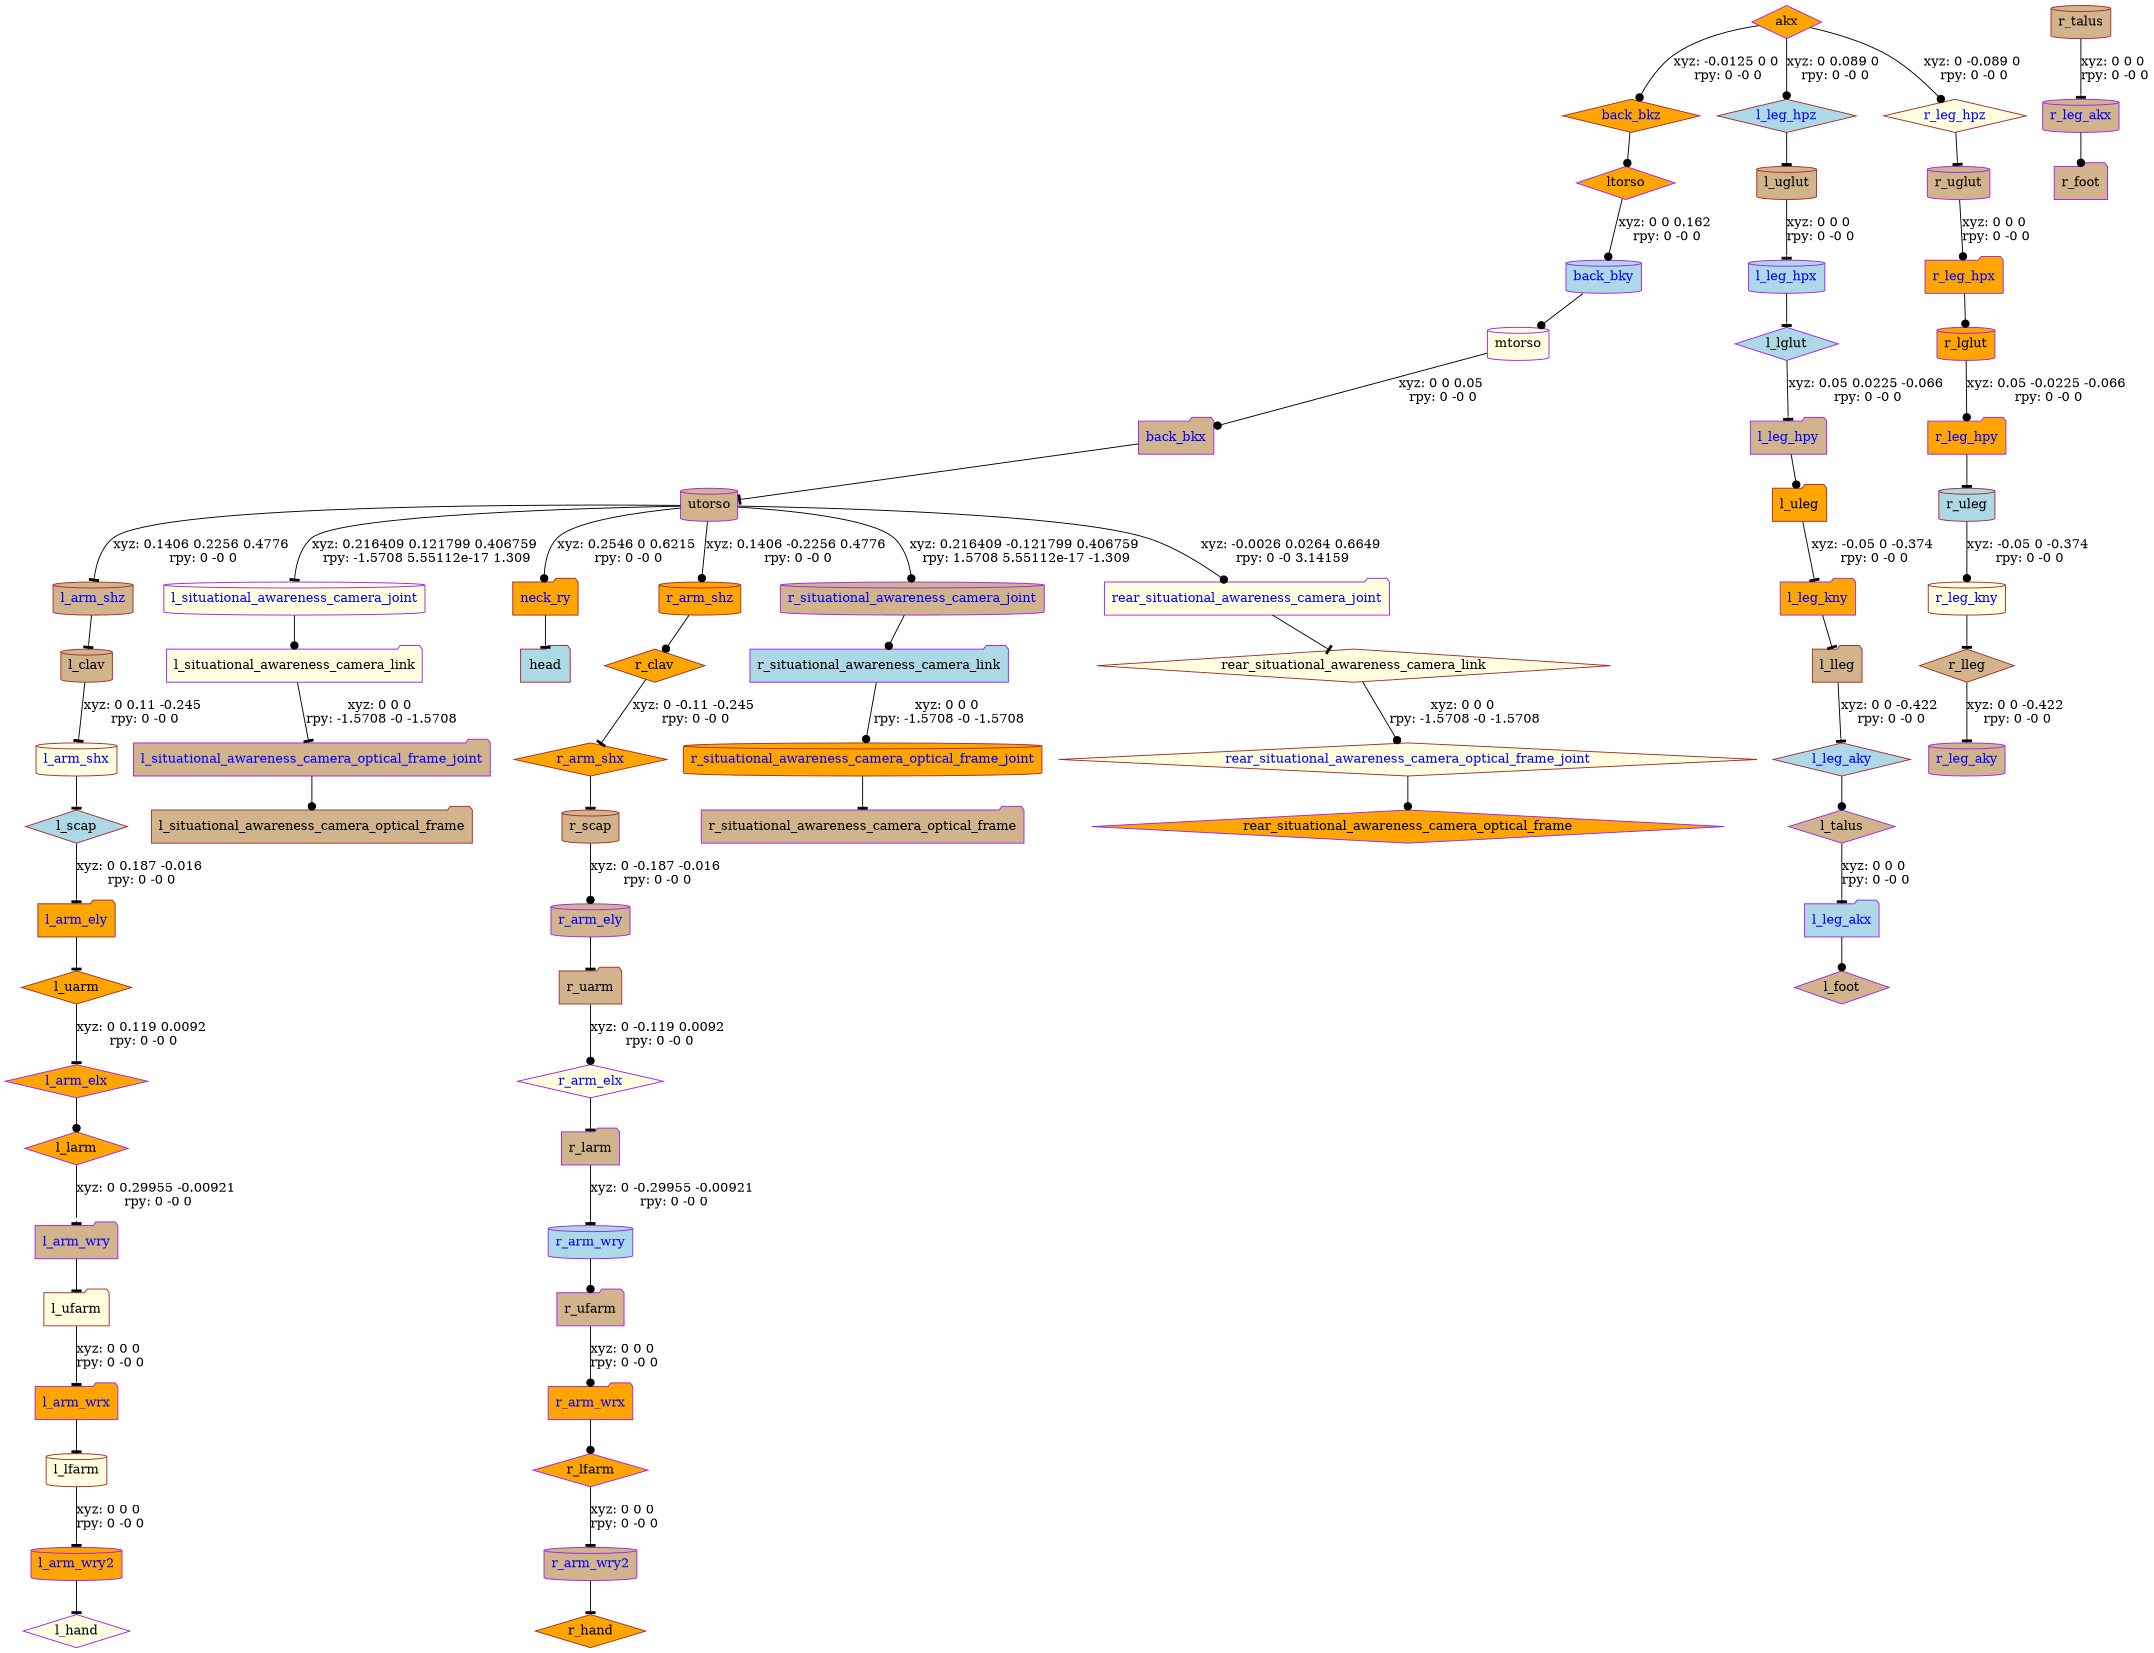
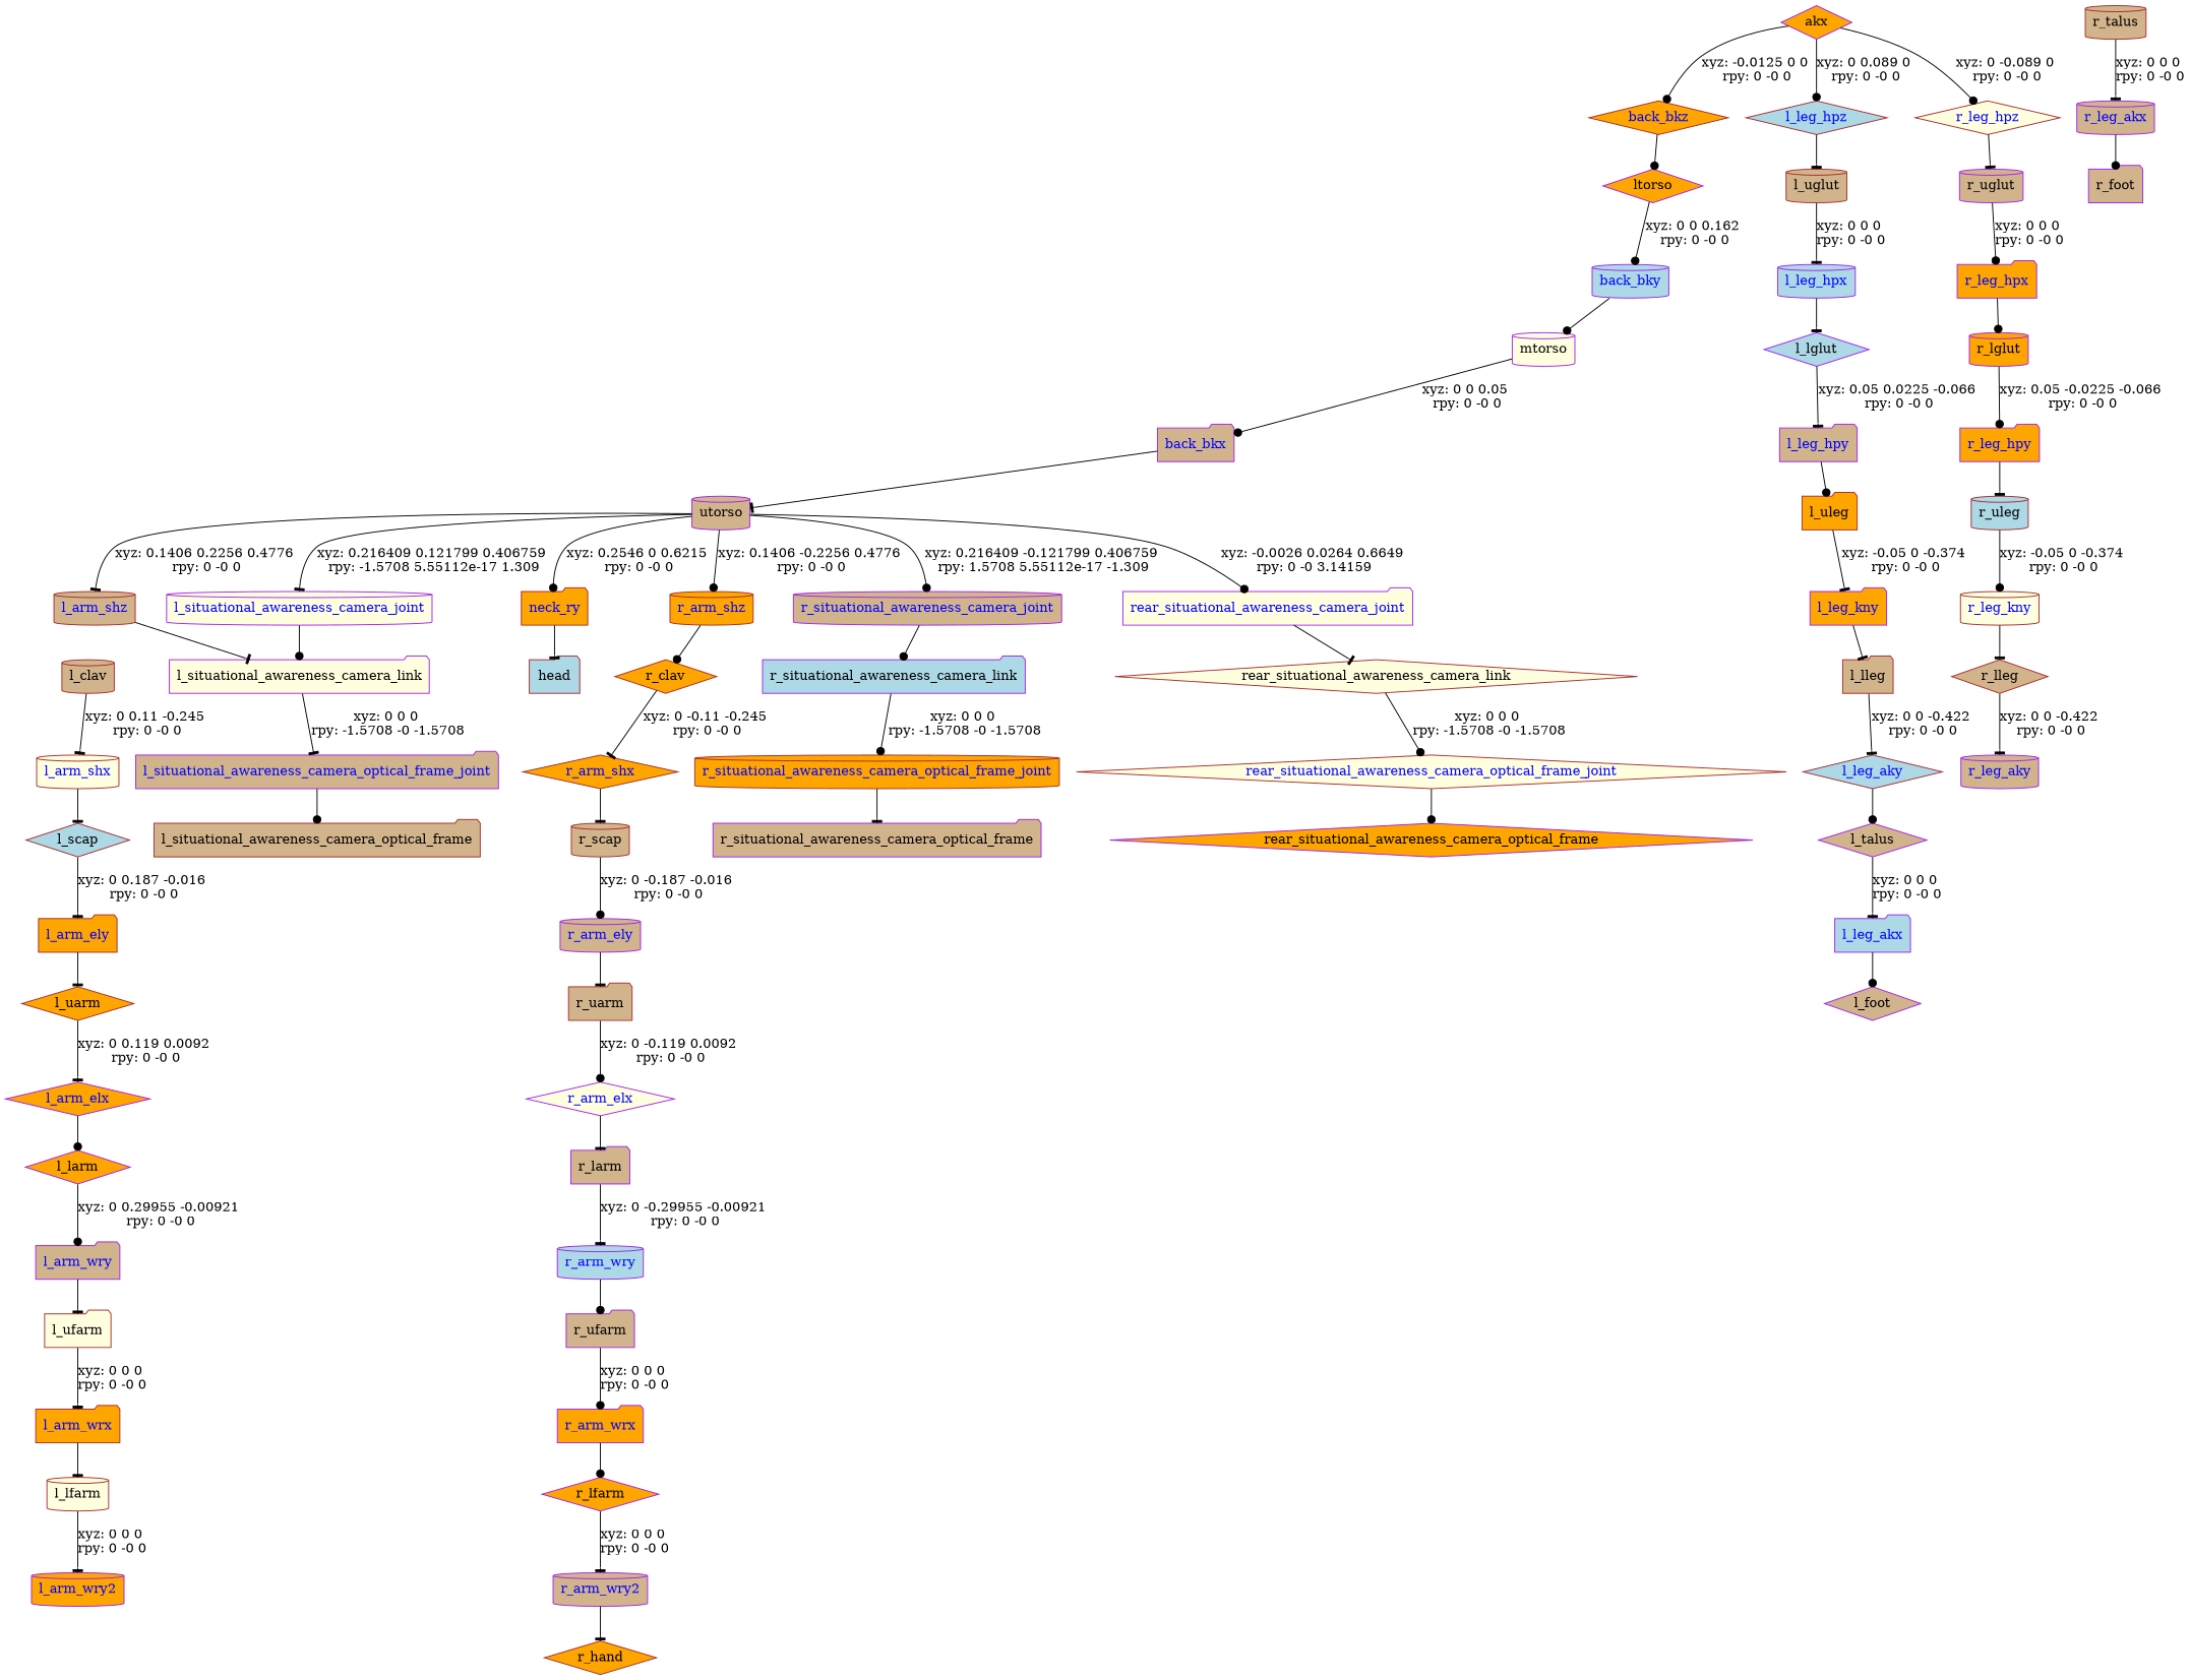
  digraph {
    node [color=purple fillcolor=tan shape=cylinder style=filled]
    edge [arrowhead=tee]
    n1 [fillcolor=orange label=akx shape=diamond]
    back_bkz [color=brown fillcolor=orange fontcolor=blue shape=diamond]
    l_leg_hpz [color=brown fillcolor=lightblue fontcolor=blue shape=diamond]
    r_leg_hpz [color=brown fillcolor=lightyellow fontcolor=blue shape=diamond]
    n5 [fillcolor=orange label=ltorso shape=diamond]
    n6 [color=brown label=l_uglut]
    n7 [label=r_uglut]
    back_bky [fillcolor=lightblue fontcolor=blue]
    n9 [fillcolor=lightyellow label=mtorso]
    back_bkx [fontcolor=blue shape=folder]
    n11 [label=utorso]
    l_arm_shz [color=brown fontcolor=blue]
    l_situational_awareness_camera_joint [fillcolor=lightyellow fontcolor=blue]
    neck_ry [color=brown fillcolor=orange fontcolor=blue shape=folder]
    r_arm_shz [color=brown fillcolor=orange fontcolor=blue]
    r_situational_awareness_camera_joint [fontcolor=blue]
    rear_situational_awareness_camera_joint [fillcolor=lightyellow fontcolor=blue shape=folder]
    n18 [color=brown label=l_clav]
    n19 [fillcolor=lightyellow label=l_situational_awareness_camera_link shape=folder]
    n20 [color=brown fillcolor=lightblue label=head shape=folder]
    n21 [color=brown fillcolor=orange label=r_clav shape=diamond]
    n22 [fillcolor=lightblue label=r_situational_awareness_camera_link shape=folder]
    n23 [color=brown fillcolor=lightyellow label=rear_situational_awareness_camera_link shape=diamond]
    l_arm_shx [color=brown fillcolor=lightyellow fontcolor=blue]
    n25 [color=brown fillcolor=lightblue label=l_scap shape=diamond]
    l_arm_ely [color=brown fillcolor=orange fontcolor=blue shape=folder]
    n27 [color=brown fillcolor=orange label=l_uarm shape=diamond]
    l_arm_elx [fillcolor=orange fontcolor=blue shape=diamond]
    n29 [fillcolor=orange label=l_larm shape=diamond]
    l_arm_wry [fontcolor=blue shape=folder]
    n31 [color=brown fillcolor=lightyellow label=l_ufarm shape=folder]
-   l_arm_wrx [fillcolor=orange fontcolor=blue shape=folder]
+   l_arm_wrx [color=brown fillcolor=orange fontcolor=blue shape=folder]
    n33 [color=brown fillcolor=lightyellow label=l_lfarm]
    l_arm_wry2 [fillcolor=orange fontcolor=blue]
-   n35 [fillcolor=lightyellow label=l_hand shape=diamond]
    l_situational_awareness_camera_optical_frame_joint [fontcolor=blue shape=folder]
    n37 [color=brown label=l_situational_awareness_camera_optical_frame shape=folder]
    r_arm_shx [color=brown fillcolor=orange fontcolor=blue shape=diamond]
    n39 [color=brown label=r_scap]
    r_arm_ely [fontcolor=blue]
    n41 [color=brown label=r_uarm shape=folder]
    r_arm_elx [fillcolor=lightyellow fontcolor=blue shape=diamond]
    n43 [label=r_larm shape=folder]
    r_arm_wry [fillcolor=lightblue fontcolor=blue]
    n45 [label=r_ufarm shape=folder]
    r_arm_wrx [fillcolor=orange fontcolor=blue shape=folder]
    n47 [fillcolor=orange label=r_lfarm shape=diamond]
    r_arm_wry2 [fontcolor=blue]
    n49 [color=brown fillcolor=orange label=r_hand shape=diamond]
    r_situational_awareness_camera_optical_frame_joint [color=brown fillcolor=orange fontcolor=blue]
    n51 [label=r_situational_awareness_camera_optical_frame shape=folder]
    rear_situational_awareness_camera_optical_frame_joint [color=brown fillcolor=lightyellow fontcolor=blue shape=diamond]
    n53 [fillcolor=orange label=rear_situational_awareness_camera_optical_frame shape=diamond]
    l_leg_hpx [fillcolor=lightblue fontcolor=blue]
    n55 [fillcolor=lightblue label=l_lglut shape=diamond]
    l_leg_hpy [fontcolor=blue shape=folder]
    n57 [color=brown fillcolor=orange label=l_uleg shape=folder]
    l_leg_kny [fillcolor=orange fontcolor=blue shape=folder]
    n59 [color=brown label=l_lleg shape=folder]
    l_leg_aky [color=brown fillcolor=lightblue fontcolor=blue shape=diamond]
    n61 [label=l_talus shape=diamond]
    l_leg_akx [fillcolor=lightblue fontcolor=blue shape=folder]
    n63 [label=l_foot shape=diamond]
    r_leg_hpx [fillcolor=orange fontcolor=blue shape=folder]
    n65 [fillcolor=orange label=r_lglut]
    r_leg_hpy [fillcolor=orange fontcolor=blue shape=folder]
    n67 [color=brown fillcolor=lightblue label=r_uleg]
    r_leg_kny [color=brown fillcolor=lightyellow fontcolor=blue]
    n69 [color=brown label=r_lleg shape=diamond]
    r_leg_aky [fontcolor=blue]
    n71 [color=brown label=r_talus]
    r_leg_akx [fontcolor=blue]
    n73 [label=r_foot shape=folder]
    n1 -> back_bkz [arrowhead=dot label="xyz: -0.0125 0 0 \nrpy: 0 -0 0"]
    n1 -> l_leg_hpz [arrowhead=dot label="xyz: 0 0.089 0 \nrpy: 0 -0 0"]
    n1 -> r_leg_hpz [arrowhead=dot label="xyz: 0 -0.089 0 \nrpy: 0 -0 0"]
    back_bkz -> n5 [arrowhead=dot]
    l_leg_hpz -> n6
    r_leg_hpz -> n7
    n5 -> back_bky [arrowhead=dot label="xyz: 0 0 0.162 \nrpy: 0 -0 0"]
    n6 -> l_leg_hpx [label="xyz: 0 0 0 \nrpy: 0 -0 0"]
    n7 -> r_leg_hpx [arrowhead=dot label="xyz: 0 0 0 \nrpy: 0 -0 0"]
    back_bky -> n9 [arrowhead=dot]
    n9 -> back_bkx [arrowhead=dot label="xyz: 0 0 0.05 \nrpy: 0 -0 0"]
    back_bkx -> n11
    n11 -> l_arm_shz [label="xyz: 0.1406 0.2256 0.4776 \nrpy: 0 -0 0"]
    n11 -> l_situational_awareness_camera_joint [label="xyz: 0.216409 0.121799 0.406759 \nrpy: -1.5708 5.55112e-17 1.309"]
    n11 -> neck_ry [arrowhead=dot label="xyz: 0.2546 0 0.6215 \nrpy: 0 -0 0"]
    n11 -> r_arm_shz [arrowhead=dot label="xyz: 0.1406 -0.2256 0.4776 \nrpy: 0 -0 0"]
    n11 -> r_situational_awareness_camera_joint [arrowhead=dot label="xyz: 0.216409 -0.121799 0.406759 \nrpy: 1.5708 5.55112e-17 -1.309"]
    n11 -> rear_situational_awareness_camera_joint [arrowhead=dot label="xyz: -0.0026 0.0264 0.6649 \nrpy: 0 -0 3.14159"]
-   l_arm_shz -> n18
+   l_arm_shz -> n19
    l_situational_awareness_camera_joint -> n19 [arrowhead=dot]
    neck_ry -> n20
    r_arm_shz -> n21 [arrowhead=dot]
    r_situational_awareness_camera_joint -> n22 [arrowhead=dot]
    rear_situational_awareness_camera_joint -> n23
    n18 -> l_arm_shx [label="xyz: 0 0.11 -0.245 \nrpy: 0 -0 0"]
    n19 -> l_situational_awareness_camera_optical_frame_joint [label="xyz: 0 0 0 \nrpy: -1.5708 -0 -1.5708"]
    n21 -> r_arm_shx [label="xyz: 0 -0.11 -0.245 \nrpy: 0 -0 0"]
    n22 -> r_situational_awareness_camera_optical_frame_joint [arrowhead=dot label="xyz: 0 0 0 \nrpy: -1.5708 -0 -1.5708"]
    n23 -> rear_situational_awareness_camera_optical_frame_joint [arrowhead=dot label="xyz: 0 0 0 \nrpy: -1.5708 -0 -1.5708"]
    l_arm_shx -> n25
    n25 -> l_arm_ely [label="xyz: 0 0.187 -0.016 \nrpy: 0 -0 0"]
    l_arm_ely -> n27
    n27 -> l_arm_elx [label="xyz: 0 0.119 0.0092 \nrpy: 0 -0 0"]
    l_arm_elx -> n29 [arrowhead=dot]
-   n29 -> l_arm_wry [label="xyz: 0 0.29955 -0.00921 \nrpy: 0 -0 0"]
+   n29 -> l_arm_wry [arrowhead=dot label="xyz: 0 0.29955 -0.00921 \nrpy: 0 -0 0"]
    l_arm_wry -> n31
    n31 -> l_arm_wrx [label="xyz: 0 0 0 \nrpy: 0 -0 0"]
    l_arm_wrx -> n33
    n33 -> l_arm_wry2 [label="xyz: 0 0 0 \nrpy: 0 -0 0"]
-   l_arm_wry2 -> n35
    l_situational_awareness_camera_optical_frame_joint -> n37 [arrowhead=dot]
    r_arm_shx -> n39
    n39 -> r_arm_ely [arrowhead=dot label="xyz: 0 -0.187 -0.016 \nrpy: 0 -0 0"]
    r_arm_ely -> n41
    n41 -> r_arm_elx [arrowhead=dot label="xyz: 0 -0.119 0.0092 \nrpy: 0 -0 0"]
    r_arm_elx -> n43
    n43 -> r_arm_wry [label="xyz: 0 -0.29955 -0.00921 \nrpy: 0 -0 0"]
    r_arm_wry -> n45 [arrowhead=dot]
    n45 -> r_arm_wrx [arrowhead=dot label="xyz: 0 0 0 \nrpy: 0 -0 0"]
    r_arm_wrx -> n47 [arrowhead=dot]
    n47 -> r_arm_wry2 [label="xyz: 0 0 0 \nrpy: 0 -0 0"]
    r_arm_wry2 -> n49
    r_situational_awareness_camera_optical_frame_joint -> n51
    rear_situational_awareness_camera_optical_frame_joint -> n53 [arrowhead=dot]
    l_leg_hpx -> n55
    n55 -> l_leg_hpy [label="xyz: 0.05 0.0225 -0.066 \nrpy: 0 -0 0"]
    l_leg_hpy -> n57 [arrowhead=dot]
    n57 -> l_leg_kny [label="xyz: -0.05 0 -0.374 \nrpy: 0 -0 0"]
    l_leg_kny -> n59
    n59 -> l_leg_aky [label="xyz: 0 0 -0.422 \nrpy: 0 -0 0"]
    l_leg_aky -> n61 [arrowhead=dot]
    n61 -> l_leg_akx [label="xyz: 0 0 0 \nrpy: 0 -0 0"]
    l_leg_akx -> n63 [arrowhead=dot]
    r_leg_hpx -> n65 [arrowhead=dot]
    n65 -> r_leg_hpy [arrowhead=dot label="xyz: 0.05 -0.0225 -0.066 \nrpy: 0 -0 0"]
    r_leg_hpy -> n67
    n67 -> r_leg_kny [arrowhead=dot label="xyz: -0.05 0 -0.374 \nrpy: 0 -0 0"]
    r_leg_kny -> n69
    n69 -> r_leg_aky [label="xyz: 0 0 -0.422 \nrpy: 0 -0 0"]
    n71 -> r_leg_akx [label="xyz: 0 0 0 \nrpy: 0 -0 0"]
    r_leg_akx -> n73 [arrowhead=dot]
  }
